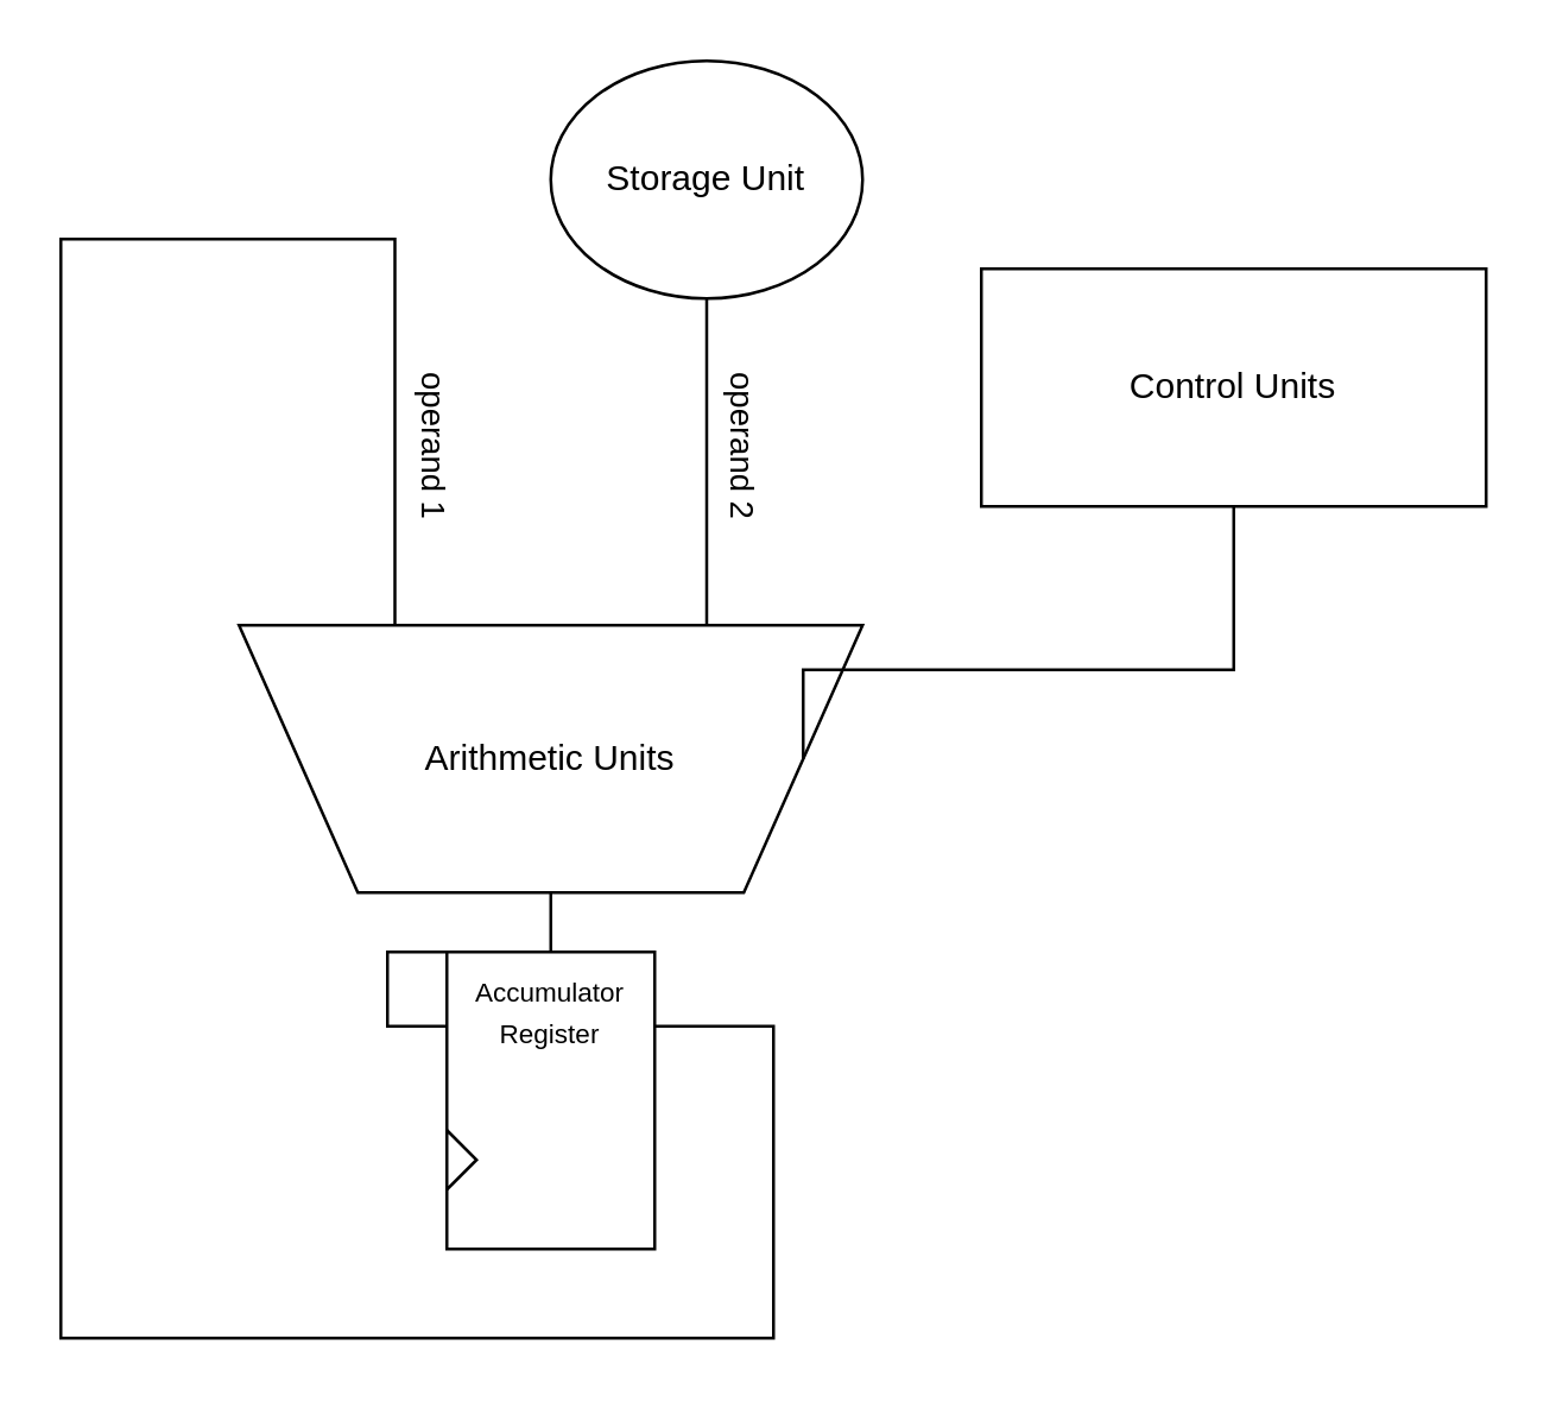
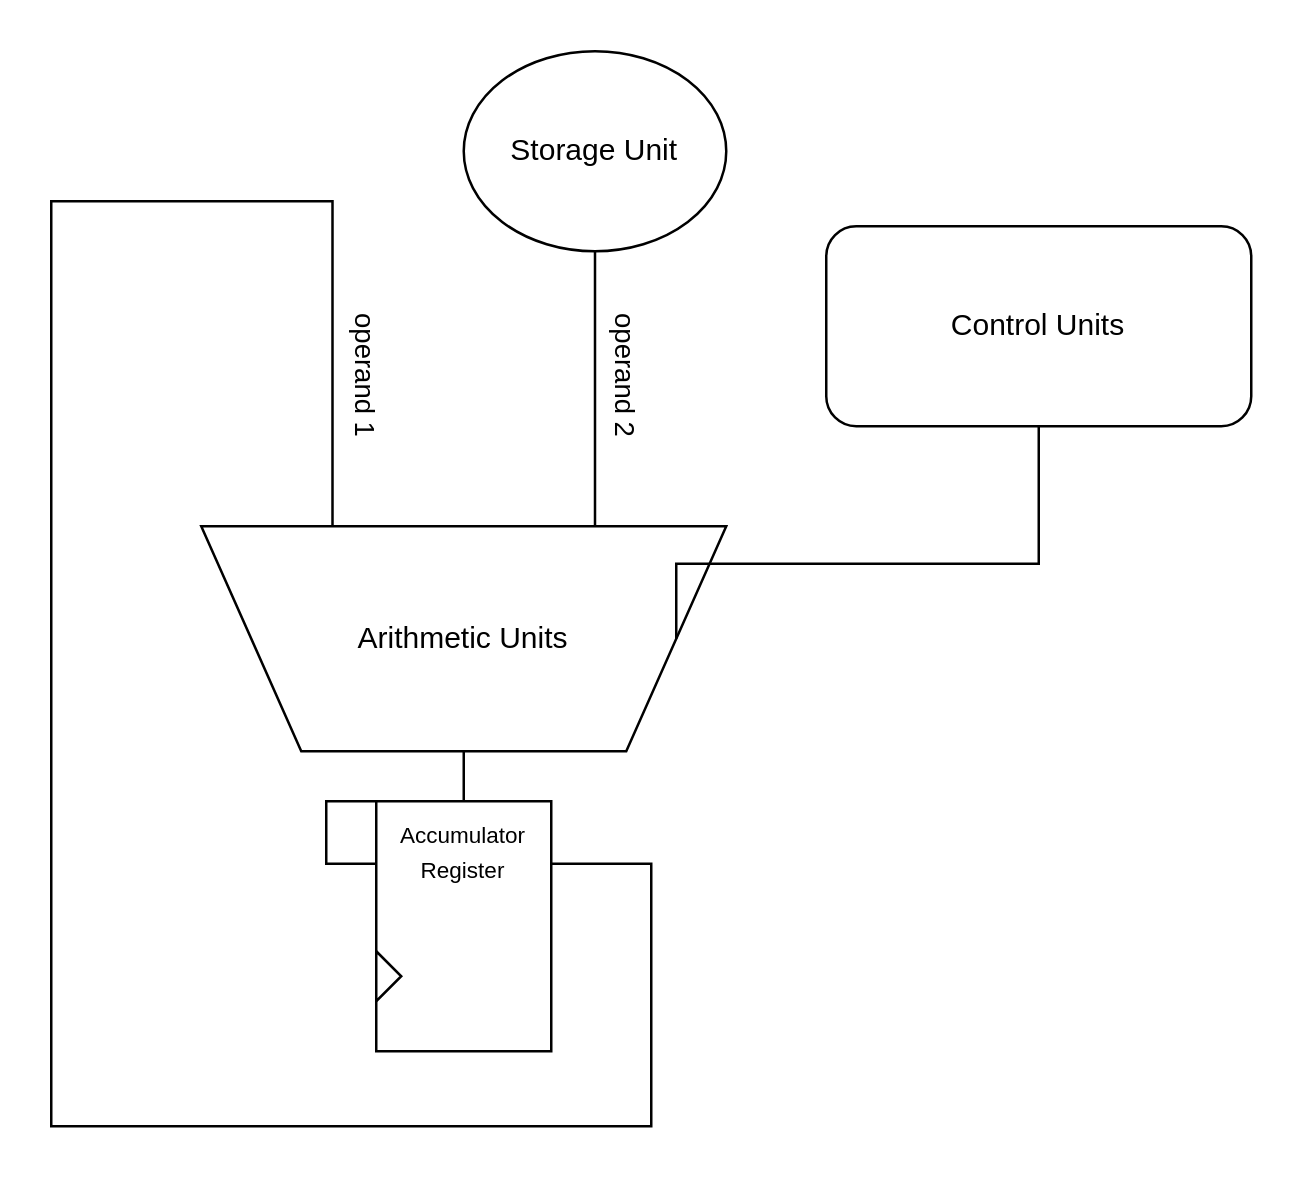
  <mxCell id="0" />
  <mxCell id="1" parent="0" />
  <mxCell id="2" style="edgeStyle=orthogonalEdgeStyle;shape=connector;rounded=0;orthogonalLoop=1;jettySize=auto;html=1;exitX=0.5;exitY=0;exitDx=0;exitDy=0;entryX=0;entryY=0.25;entryDx=0;entryDy=0;labelBackgroundColor=default;strokeColor=default;align=center;verticalAlign=middle;fontFamily=Helvetica;fontSize=11;fontColor=default;endArrow=none;" edge="1" parent="1" source="3" target="7"><mxGeometry relative="1" as="geometry" /></mxCell>
  <mxCell id="3" value="Arithmetic Units" style="shape=trapezoid;perimeter=trapezoidPerimeter;whiteSpace=wrap;html=1;fixedSize=1;direction=west;size=40;" vertex="1" parent="1"><mxGeometry x="80" y="210" width="210" height="90" as="geometry" /></mxCell>
  <mxCell id="4" style="edgeStyle=orthogonalEdgeStyle;shape=connector;rounded=0;orthogonalLoop=1;jettySize=auto;html=1;exitX=0.5;exitY=1;exitDx=0;exitDy=0;entryX=0;entryY=0.5;entryDx=0;entryDy=0;labelBackgroundColor=default;strokeColor=default;align=center;verticalAlign=middle;fontFamily=Helvetica;fontSize=11;fontColor=default;endArrow=none;" edge="1" parent="1" source="5" target="3"><mxGeometry relative="1" as="geometry"><Array as="points"><mxPoint x="415" y="225" /></Array></mxGeometry></mxCell>
- <mxCell id="5" value="Control Units" style="rounded=0;whiteSpace=wrap;html=1;" vertex="1" parent="1"><mxGeometry x="330" y="90" width="170" height="80" as="geometry" /></mxCell>
+ <mxCell id="5" value="Control Units" style="whiteSpace=wrap;html=1;rounded=1;" vertex="1" parent="1"><mxGeometry x="330" y="90" width="170" height="80" as="geometry" /></mxCell>
  <mxCell id="6" style="edgeStyle=orthogonalEdgeStyle;shape=connector;rounded=0;orthogonalLoop=1;jettySize=auto;html=1;exitX=1;exitY=0.25;exitDx=0;exitDy=0;entryX=0.75;entryY=1;entryDx=0;entryDy=0;labelBackgroundColor=default;strokeColor=default;align=center;verticalAlign=middle;fontFamily=Helvetica;fontSize=11;fontColor=default;endArrow=none;" edge="1" parent="1" source="7" target="3"><mxGeometry relative="1" as="geometry"><Array as="points"><mxPoint x="260" y="345" /><mxPoint x="260" y="450" /><mxPoint x="20" y="450" /><mxPoint x="20" y="80" /><mxPoint x="133" y="80" /></Array></mxGeometry></mxCell>
  <mxCell id="7" value="" style="rounded=0;whiteSpace=wrap;html=1;fontFamily=Helvetica;fontSize=11;fontColor=default;" vertex="1" parent="1"><mxGeometry x="150" y="320" width="70" height="100" as="geometry" /></mxCell>
  <mxCell id="8" value="" style="triangle;whiteSpace=wrap;html=1;fontFamily=Helvetica;fontSize=11;fontColor=default;" vertex="1" parent="1"><mxGeometry x="150" y="380" width="10" height="20" as="geometry" /></mxCell>
  <mxCell id="9" value="&lt;font style=&quot;font-size: 9px;&quot;&gt;Accumulator Register&lt;/font&gt;" style="text;html=1;strokeColor=none;fillColor=none;align=center;verticalAlign=middle;whiteSpace=wrap;rounded=0;fontSize=11;fontFamily=Helvetica;fontColor=default;" vertex="1" parent="1"><mxGeometry x="155" y="325" width="60" height="30" as="geometry" /></mxCell>
  <mxCell id="10" style="edgeStyle=orthogonalEdgeStyle;shape=connector;rounded=0;orthogonalLoop=1;jettySize=auto;html=1;exitX=0.25;exitY=1;exitDx=0;exitDy=0;entryX=0.5;entryY=1;entryDx=0;entryDy=0;labelBackgroundColor=default;strokeColor=default;align=center;verticalAlign=middle;fontFamily=Helvetica;fontSize=11;fontColor=default;endArrow=none;" edge="1" parent="1" source="3" target="11"><mxGeometry relative="1" as="geometry" /></mxCell>
  <mxCell id="11" value="Storage Unit" style="ellipse;whiteSpace=wrap;html=1;" vertex="1" parent="1"><mxGeometry x="185" y="20" width="105" height="80" as="geometry" /></mxCell>
  <mxCell id="12" value="operand 1" style="text;html=1;strokeColor=none;fillColor=none;align=center;verticalAlign=middle;whiteSpace=wrap;rounded=0;fontSize=11;fontFamily=Helvetica;fontColor=default;rotation=90;" vertex="1" parent="1"><mxGeometry x="116" y="140" width="60" height="20" as="geometry" /></mxCell>
  <mxCell id="13" value="operand 2" style="text;html=1;strokeColor=none;fillColor=none;align=center;verticalAlign=middle;whiteSpace=wrap;rounded=0;fontSize=11;fontFamily=Helvetica;fontColor=default;rotation=90;" vertex="1" parent="1"><mxGeometry x="220" y="140" width="60" height="20" as="geometry" /></mxCell>
